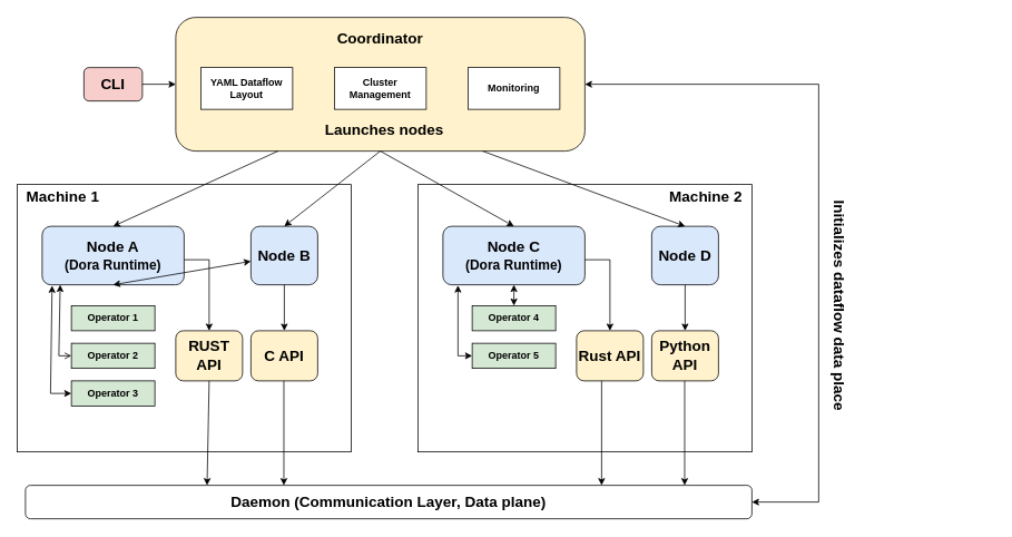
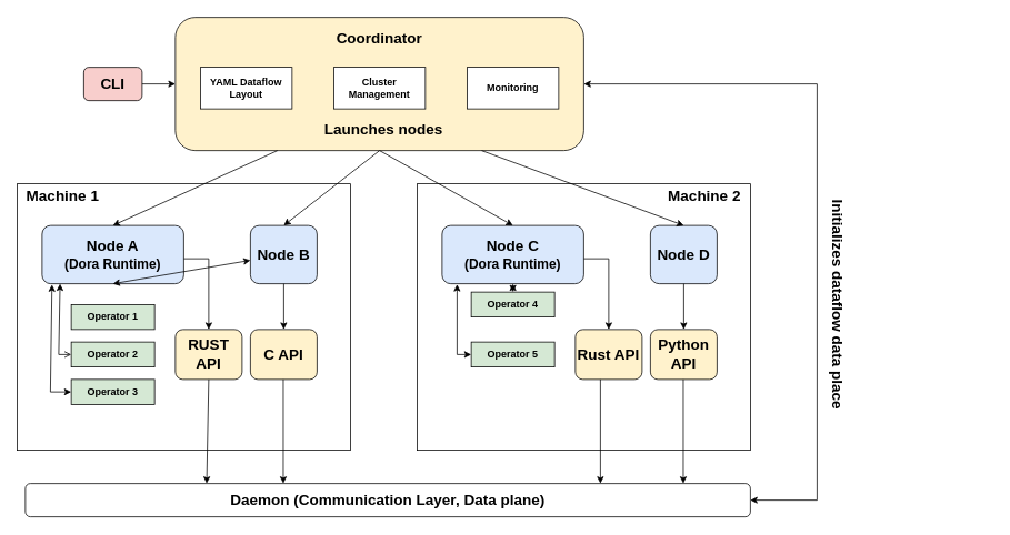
  <mxCell id="0" />
  <mxCell id="1" parent="0" />
  <mxCell id="2" value="&lt;div&gt;&lt;br&gt;&lt;/div&gt;" style="rounded=1;whiteSpace=wrap;html=1;align=center;fillColor=#FFF2CC;" vertex="1" parent="1"><mxGeometry x="210" y="20" width="490" height="160" as="geometry" /></mxCell>
  <mxCell id="3" value="&lt;font style=&quot;font-size: 18px;&quot;&gt;&lt;b&gt;CLI&lt;/b&gt;&lt;/font&gt;" style="rounded=1;whiteSpace=wrap;html=1;fillColor=#F8CECC;" vertex="1" parent="1"><mxGeometry x="100" y="80" width="70" height="40" as="geometry" /></mxCell>
  <mxCell id="4" value="" style="rounded=0;whiteSpace=wrap;html=1;" vertex="1" parent="1"><mxGeometry y="220" width="400" height="320" as="geometry" x="20" /></mxCell>
  <mxCell id="5" value="&lt;b&gt;&lt;font style=&quot;font-size: 18px;&quot;&gt;Daemon (Communication Layer, Data plane)&lt;/font&gt;&lt;/b&gt;" style="rounded=1;whiteSpace=wrap;html=1;" vertex="1" parent="1"><mxGeometry x="30" y="580" width="870" height="40" as="geometry" /></mxCell>
  <mxCell id="6" value="&lt;font style=&quot;font-size: 18px;&quot;&gt;&lt;b&gt;Node A&lt;/b&gt;&lt;/font&gt;&lt;div&gt;&lt;font size=&quot;3&quot;&gt;&lt;b&gt;(Dora Runtime)&lt;/b&gt;&lt;/font&gt;&lt;/div&gt;" style="rounded=1;whiteSpace=wrap;html=1;fillColor=#DAE8FC;" vertex="1" parent="1"><mxGeometry x="50" y="270" width="170" height="70" as="geometry" /></mxCell>
  <mxCell id="7" value="&lt;font style=&quot;font-size: 18px;&quot;&gt;&lt;b&gt;Node B&lt;/b&gt;&lt;br&gt;&lt;/font&gt;" style="rounded=1;whiteSpace=wrap;html=1;fillColor=#DAE8FC;" vertex="1" parent="1"><mxGeometry x="300" y="270" width="80" height="70" as="geometry" /></mxCell>
  <mxCell id="8" value="&lt;b&gt;Operator 1&lt;/b&gt;" style="rounded=0;whiteSpace=wrap;html=1;fillColor=#D5E8D4;" vertex="1" parent="1"><mxGeometry x="85" y="365" width="100" height="30" as="geometry" /></mxCell>
  <mxCell id="9" value="&lt;b&gt;Operator 2&lt;/b&gt;" style="rounded=0;whiteSpace=wrap;html=1;fillColor=#D5E8D4;" vertex="1" parent="1"><mxGeometry x="85" y="410" width="100" height="30" as="geometry" /></mxCell>
  <mxCell id="10" value="&lt;b&gt;Operator 3&lt;/b&gt;" style="rounded=0;whiteSpace=wrap;html=1;fillColor=#D5E8D4;" vertex="1" parent="1"><mxGeometry x="85" y="455" width="100" height="30" as="geometry" /></mxCell>
  <mxCell id="11" value="&lt;b&gt;&lt;font style=&quot;font-size: 18px;&quot;&gt;C API&lt;/font&gt;&lt;/b&gt;" style="rounded=1;whiteSpace=wrap;html=1;fillColor=#FFF2CC;" vertex="1" parent="1"><mxGeometry x="300" y="395" width="80" height="60" as="geometry" /></mxCell>
  <mxCell id="12" value="&lt;b&gt;&lt;font style=&quot;font-size: 18px;&quot;&gt;RUST API&lt;/font&gt;&lt;/b&gt;" style="rounded=1;whiteSpace=wrap;html=1;fillColor=#FFF2CC;" vertex="1" parent="1"><mxGeometry x="210" y="395" width="80" height="60" as="geometry" /></mxCell>
  <mxCell id="13" value="" style="rounded=0;whiteSpace=wrap;html=1;" vertex="1" parent="1"><mxGeometry x="500" y="220" width="400" height="320" as="geometry" /></mxCell>
  <mxCell id="14" value="&lt;font style=&quot;font-size: 18px;&quot;&gt;&lt;b&gt;Node C&lt;/b&gt;&lt;/font&gt;&lt;div&gt;&lt;font size=&quot;3&quot;&gt;&lt;b&gt;(Dora Runtime)&lt;/b&gt;&lt;/font&gt;&lt;/div&gt;" style="rounded=1;whiteSpace=wrap;html=1;fillColor=#DAE8FC;" vertex="1" parent="1"><mxGeometry x="530" y="270" width="170" height="70" as="geometry" /></mxCell>
  <mxCell id="15" value="&lt;font style=&quot;font-size: 18px;&quot;&gt;&lt;b&gt;Node D&lt;/b&gt;&lt;br&gt;&lt;/font&gt;" style="rounded=1;whiteSpace=wrap;html=1;fillColor=#DAE8FC;" vertex="1" parent="1"><mxGeometry x="780" y="270" width="80" height="70" as="geometry" /></mxCell>
- <mxCell id="16" value="&lt;b&gt;Operator 4&lt;/b&gt;" style="rounded=0;whiteSpace=wrap;html=1;fillColor=#D5E8D4;" vertex="1" parent="1"><mxGeometry x="565" y="365" width="100" height="30" as="geometry" /></mxCell>
+ <mxCell id="16" value="&lt;b&gt;Operator 4&lt;/b&gt;" style="rounded=0;whiteSpace=wrap;html=1;fillColor=#D5E8D4;" vertex="1" parent="1"><mxGeometry x="565" y="350" width="100" height="30" as="geometry" /></mxCell>
  <mxCell id="17" value="&lt;b&gt;Operator 5&lt;/b&gt;" style="rounded=0;whiteSpace=wrap;html=1;fillColor=#D5E8D4;" vertex="1" parent="1"><mxGeometry x="565" y="410" width="100" height="30" as="geometry" /></mxCell>
  <mxCell id="18" value="&lt;font style=&quot;font-size: 18px;&quot;&gt;&lt;b&gt;Python API&lt;/b&gt;&lt;/font&gt;" style="rounded=1;whiteSpace=wrap;html=1;fillColor=#FFF2CC;" vertex="1" parent="1"><mxGeometry x="780" y="395" width="80" height="60" as="geometry" /></mxCell>
  <mxCell id="19" value="&lt;b&gt;&lt;font style=&quot;font-size: 18px;&quot;&gt;Rust API&lt;/font&gt;&lt;/b&gt;" style="rounded=1;whiteSpace=wrap;html=1;fillColor=#FFF2CC;" vertex="1" parent="1"><mxGeometry x="690" y="395" width="80" height="60" as="geometry" /></mxCell>
  <mxCell id="20" value="&lt;b&gt;YAML Dataflow Layout&lt;/b&gt;" style="rounded=0;whiteSpace=wrap;html=1;" vertex="1" parent="1"><mxGeometry x="240" y="80" width="110" height="50" as="geometry" /></mxCell>
  <mxCell id="21" value="&lt;b&gt;Cluster Management&lt;/b&gt;" style="rounded=0;whiteSpace=wrap;html=1;" vertex="1" parent="1"><mxGeometry x="400" y="80" width="110" height="50" as="geometry" /></mxCell>
  <mxCell id="22" value="&lt;b&gt;Monitoring&lt;/b&gt;" style="rounded=0;whiteSpace=wrap;html=1;" vertex="1" parent="1"><mxGeometry x="560" y="80" width="110" height="50" as="geometry" /></mxCell>
  <mxCell id="23" value="" style="endArrow=classic;html=1;rounded=0;exitX=1;exitY=0.5;exitDx=0;exitDy=0;entryX=0;entryY=0.5;entryDx=0;entryDy=0;" edge="1" parent="1" source="3" target="2"><mxGeometry width="50" height="50" relative="1" as="geometry"><mxPoint x="490" y="410" as="sourcePoint" /><mxPoint x="540" y="360" as="targetPoint" /></mxGeometry></mxCell>
  <mxCell id="24" value="" style="endArrow=classic;html=1;rounded=0;exitX=0.5;exitY=1;exitDx=0;exitDy=0;entryX=0.25;entryY=0;entryDx=0;entryDy=0;" edge="1" parent="1" source="12" target="5"><mxGeometry width="50" height="50" relative="1" as="geometry"><mxPoint x="490" y="410" as="sourcePoint" /><mxPoint x="540" y="360" as="targetPoint" /></mxGeometry></mxCell>
  <mxCell id="25" value="" style="endArrow=classic;html=1;rounded=0;exitX=0.5;exitY=1;exitDx=0;exitDy=0;entryX=0.25;entryY=0;entryDx=0;entryDy=0;" edge="1" parent="1"><mxGeometry width="50" height="50" relative="1" as="geometry"><mxPoint x="339.47" y="455" as="sourcePoint" /><mxPoint x="339.47" y="580" as="targetPoint" /></mxGeometry></mxCell>
  <mxCell id="26" value="" style="endArrow=classic;html=1;rounded=0;exitX=0.5;exitY=1;exitDx=0;exitDy=0;entryX=0.25;entryY=0;entryDx=0;entryDy=0;" edge="1" parent="1"><mxGeometry width="50" height="50" relative="1" as="geometry"><mxPoint x="720" y="455" as="sourcePoint" /><mxPoint x="720" y="580" as="targetPoint" /></mxGeometry></mxCell>
  <mxCell id="27" value="" style="endArrow=classic;html=1;rounded=0;exitX=0.5;exitY=1;exitDx=0;exitDy=0;entryX=0.25;entryY=0;entryDx=0;entryDy=0;" edge="1" parent="1"><mxGeometry width="50" height="50" relative="1" as="geometry"><mxPoint x="819.47" y="455" as="sourcePoint" /><mxPoint x="819.47" y="580" as="targetPoint" /></mxGeometry></mxCell>
  <mxCell id="28" value="" style="endArrow=classic;startArrow=classic;html=1;rounded=0;entryX=1;entryY=0.5;entryDx=0;entryDy=0;" edge="1" parent="1" target="2"><mxGeometry width="50" height="50" relative="1" as="geometry"><mxPoint x="900" y="600" as="sourcePoint" /><mxPoint x="950" y="550" as="targetPoint" /><Array as="points"><mxPoint x="980" y="600" /><mxPoint x="980" y="100" /></Array></mxGeometry></mxCell>
  <mxCell id="29" value="&lt;font style=&quot;font-size: 18px;&quot;&gt;&lt;b&gt;Initializes dataflow data place&lt;/b&gt;&lt;/font&gt;" style="text;html=1;align=center;verticalAlign=middle;whiteSpace=wrap;rounded=0;rotation=90;" vertex="1" parent="1"><mxGeometry x="820" y="350" width="370" height="30" as="geometry" /></mxCell>
  <mxCell id="30" value="" style="endArrow=classic;html=1;rounded=0;entryX=0.5;entryY=0;entryDx=0;entryDy=0;exitX=0.25;exitY=1;exitDx=0;exitDy=0;" edge="1" parent="1" source="2" target="6"><mxGeometry width="50" height="50" relative="1" as="geometry"><mxPoint x="410" y="180" as="sourcePoint" /><mxPoint x="460" y="130" as="targetPoint" /></mxGeometry></mxCell>
  <mxCell id="31" value="" style="endArrow=classic;html=1;rounded=0;entryX=0.5;entryY=0;entryDx=0;entryDy=0;exitX=0.5;exitY=1;exitDx=0;exitDy=0;" edge="1" parent="1" source="2" target="7"><mxGeometry width="50" height="50" relative="1" as="geometry"><mxPoint x="420" y="190" as="sourcePoint" /><mxPoint x="145" y="280" as="targetPoint" /></mxGeometry></mxCell>
  <mxCell id="32" value="" style="endArrow=classic;html=1;rounded=0;entryX=0.5;entryY=0;entryDx=0;entryDy=0;exitX=0.5;exitY=1;exitDx=0;exitDy=0;" edge="1" parent="1" source="2" target="14"><mxGeometry width="50" height="50" relative="1" as="geometry"><mxPoint x="465" y="190" as="sourcePoint" /><mxPoint x="350" y="280" as="targetPoint" /></mxGeometry></mxCell>
  <mxCell id="33" value="" style="endArrow=classic;html=1;rounded=0;entryX=0.5;entryY=0;entryDx=0;entryDy=0;exitX=0.75;exitY=1;exitDx=0;exitDy=0;" edge="1" parent="1" source="2" target="15"><mxGeometry width="50" height="50" relative="1" as="geometry"><mxPoint x="475" y="200" as="sourcePoint" /><mxPoint x="360" y="290" as="targetPoint" /></mxGeometry></mxCell>
  <mxCell id="34" value="" style="endArrow=classic;html=1;rounded=0;entryX=0.5;entryY=0;entryDx=0;entryDy=0;" edge="1" parent="1" target="11"><mxGeometry width="50" height="50" relative="1" as="geometry"><mxPoint x="340" y="340" as="sourcePoint" /><mxPoint x="390" y="290" as="targetPoint" /></mxGeometry></mxCell>
  <mxCell id="35" value="" style="endArrow=classic;html=1;rounded=0;entryX=0.5;entryY=0;entryDx=0;entryDy=0;exitX=0.5;exitY=1;exitDx=0;exitDy=0;" edge="1" parent="1" source="15" target="18"><mxGeometry width="50" height="50" relative="1" as="geometry"><mxPoint x="820" y="340" as="sourcePoint" /><mxPoint x="870" y="290" as="targetPoint" /></mxGeometry></mxCell>
  <mxCell id="36" value="" style="endArrow=classic;html=1;rounded=0;entryX=0.5;entryY=0;entryDx=0;entryDy=0;" edge="1" parent="1" target="19"><mxGeometry width="50" height="50" relative="1" as="geometry"><mxPoint x="700" y="310" as="sourcePoint" /><mxPoint x="750" y="260" as="targetPoint" /><Array as="points"><mxPoint x="730" y="310" /></Array></mxGeometry></mxCell>
  <mxCell id="37" value="" style="endArrow=classic;html=1;rounded=0;entryX=0.5;entryY=0;entryDx=0;entryDy=0;" edge="1" parent="1"><mxGeometry width="50" height="50" relative="1" as="geometry"><mxPoint x="220" y="310" as="sourcePoint" /><mxPoint x="250" y="395" as="targetPoint" /><Array as="points"><mxPoint x="250" y="310" /></Array></mxGeometry></mxCell>
  <mxCell id="38" value="&lt;font style=&quot;font-size: 18px;&quot;&gt;&lt;b&gt;Machine 1&lt;/b&gt;&lt;/font&gt;" style="text;html=1;align=center;verticalAlign=middle;whiteSpace=wrap;rounded=0;" vertex="1" parent="1"><mxGeometry y="220" width="110" height="30" as="geometry" x="20" /></mxCell>
  <mxCell id="39" value="&lt;font style=&quot;font-size: 18px;&quot;&gt;&lt;b&gt;Machine 2&lt;/b&gt;&lt;/font&gt;" style="text;html=1;align=center;verticalAlign=middle;whiteSpace=wrap;rounded=0;" vertex="1" parent="1"><mxGeometry x="790" y="220" width="110" height="30" as="geometry" /></mxCell>
  <mxCell id="40" value="&lt;font style=&quot;font-size: 18px;&quot;&gt;&lt;b&gt;Launches nodes&lt;/b&gt;&lt;/font&gt;" style="text;html=1;align=center;verticalAlign=middle;whiteSpace=wrap;rounded=0;" vertex="1" parent="1"><mxGeometry x="380" y="140" width="160" height="30" as="geometry" /></mxCell>
  <mxCell id="41" value="&lt;font style=&quot;font-size: 18px;&quot;&gt;&lt;b&gt;Coordinator&lt;/b&gt;&lt;/font&gt;" style="text;html=1;align=center;verticalAlign=middle;whiteSpace=wrap;rounded=0;" vertex="1" parent="1"><mxGeometry x="375" y="30" width="160" height="30" as="geometry" /></mxCell>
  <mxCell id="42" value="" style="endArrow=classic;startArrow=classic;html=1;rounded=0;exitX=0.5;exitY=1;exitDx=0;exitDy=0;" edge="1" parent="1" source="6" target="7"><mxGeometry width="50" height="50" relative="1" as="geometry"><mxPoint x="80" y="390" as="sourcePoint" /><mxPoint x="130" y="340" as="targetPoint" /></mxGeometry></mxCell>
  <mxCell id="43" value="" style="endArrow=open;startArrow=classic;html=1;rounded=0;entryX=0;entryY=0.5;entryDx=0;entryDy=0;exitX=0.127;exitY=1;exitDx=0;exitDy=0;exitPerimeter=0;" edge="1" parent="1" source="6" target="9"><mxGeometry width="50" height="50" relative="1" as="geometry"><mxPoint x="30" y="470" as="sourcePoint" /><mxPoint x="80" y="420" as="targetPoint" /><Array as="points"><mxPoint x="70" y="425" /></Array></mxGeometry></mxCell>
  <mxCell id="44" value="" style="endArrow=classic;startArrow=classic;html=1;rounded=0;entryX=0;entryY=0.5;entryDx=0;entryDy=0;exitX=0.07;exitY=1.015;exitDx=0;exitDy=0;exitPerimeter=0;" edge="1" parent="1" source="6" target="10"><mxGeometry width="50" height="50" relative="1" as="geometry"><mxPoint x="30" y="520" as="sourcePoint" /><mxPoint x="80" y="470" as="targetPoint" /><Array as="points"><mxPoint x="60" y="470" /></Array></mxGeometry></mxCell>
  <mxCell id="45" value="" style="endArrow=classic;startArrow=classic;html=1;rounded=0;exitX=0.5;exitY=0;exitDx=0;exitDy=0;entryX=0.5;entryY=1;entryDx=0;entryDy=0;" edge="1" parent="1" source="16" target="14"><mxGeometry width="50" height="50" relative="1" as="geometry"><mxPoint x="470" y="220" as="sourcePoint" /><mxPoint x="520" y="170" as="targetPoint" /></mxGeometry></mxCell>
  <mxCell id="46" value="" style="endArrow=classic;startArrow=classic;html=1;rounded=0;entryX=0;entryY=0.5;entryDx=0;entryDy=0;exitX=0.106;exitY=1.011;exitDx=0;exitDy=0;exitPerimeter=0;" edge="1" parent="1" source="14" target="17"><mxGeometry width="50" height="50" relative="1" as="geometry"><mxPoint x="510" y="480" as="sourcePoint" /><mxPoint x="560" y="430" as="targetPoint" /><Array as="points"><mxPoint x="548" y="425" /></Array></mxGeometry></mxCell>
